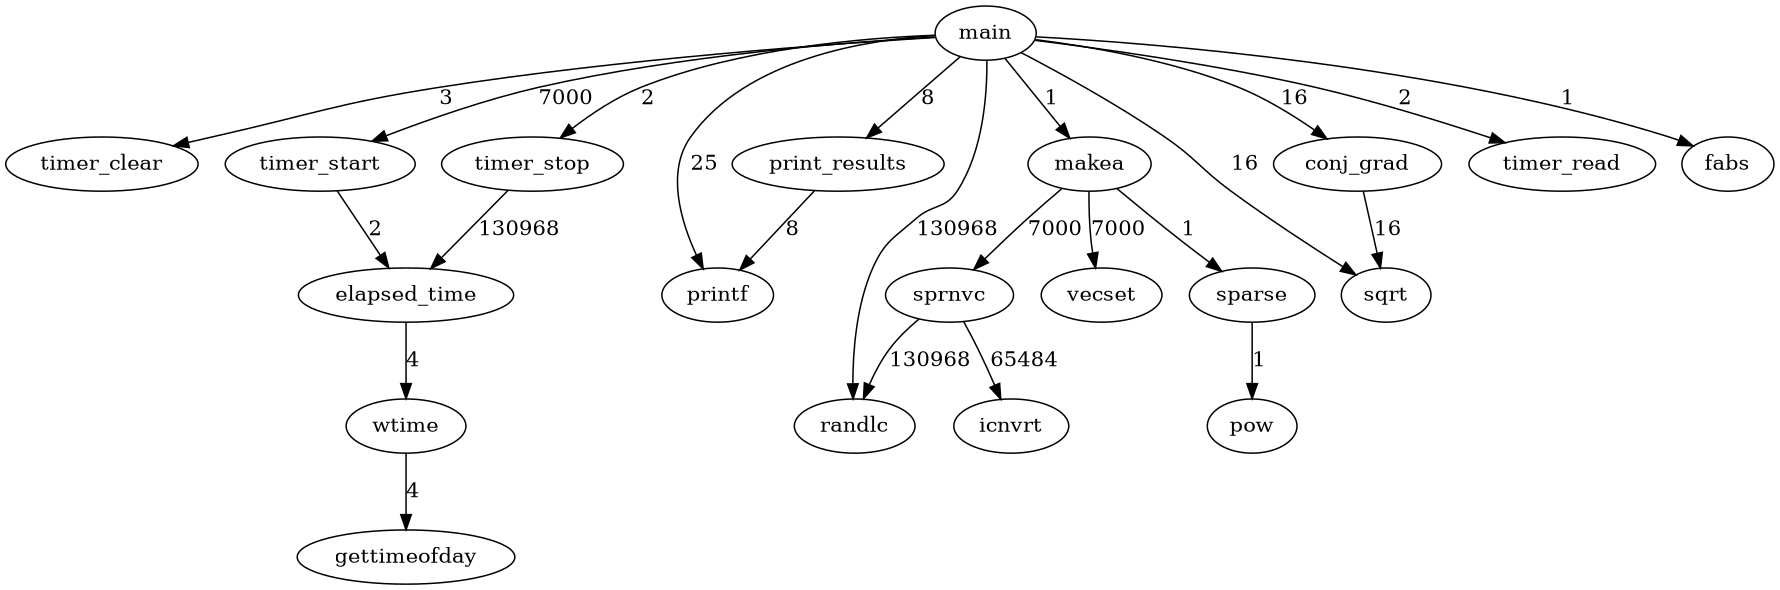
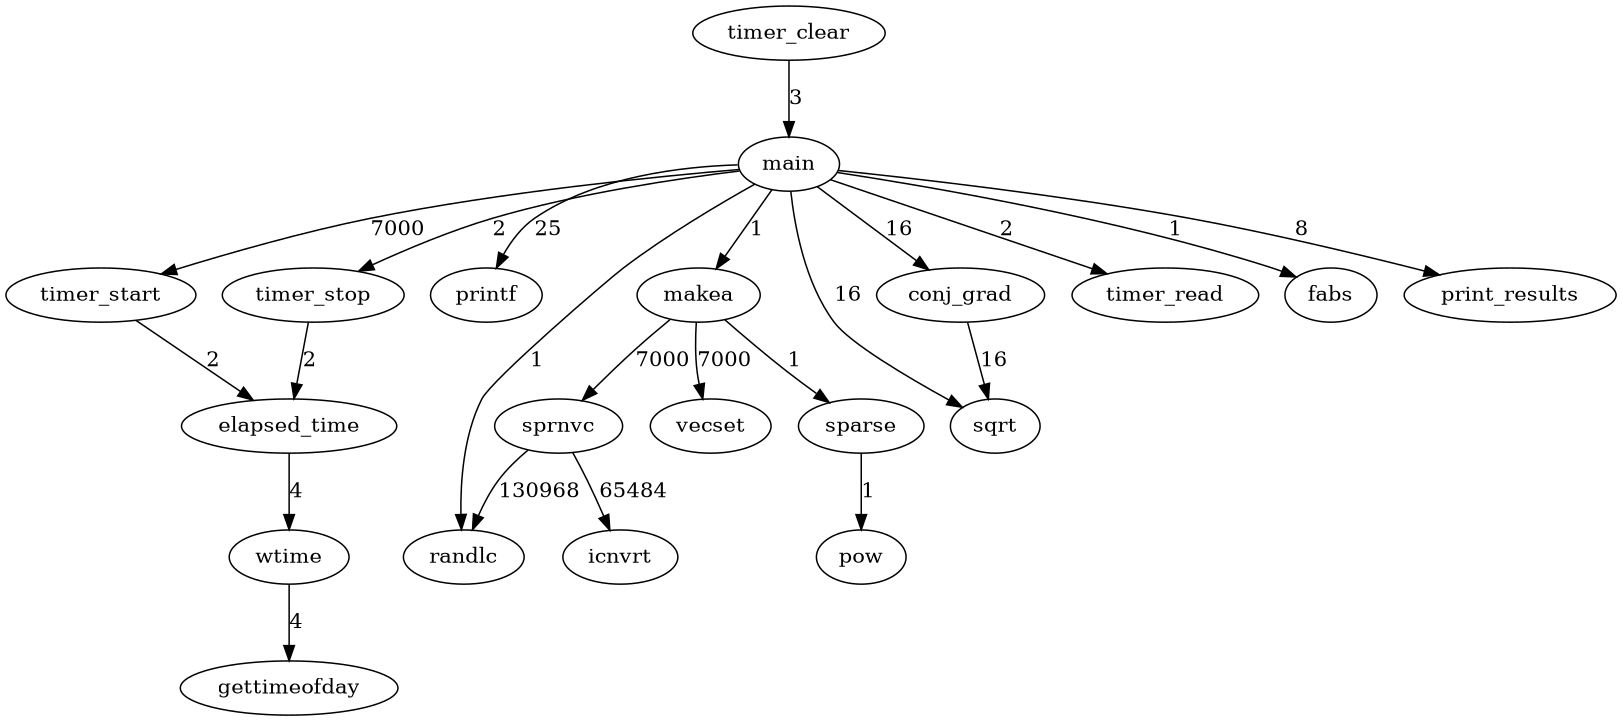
  digraph {
    main
    timer_clear
    timer_start
    printf
    randlc
    makea
    conj_grad
    sqrt
    timer_stop
    timer_read
    fabs
    print_results
    elapsed_time
    sprnvc
    vecset
    sparse
    wtime
    icnvrt
    pow
    gettimeofday
-   main -> timer_clear [label=3]
+   timer_clear -> main [label=3]
    main -> timer_start [label=7000]
    main -> printf [label=25]
-   main -> randlc [label=130968]
+   main -> randlc [label=1]
    main -> makea [label=1]
    main -> conj_grad [label=16]
    main -> sqrt [label=16]
    main -> timer_stop [label=2]
    main -> timer_read [label=2]
    main -> fabs [label=1]
    main -> print_results [label=8]
    timer_start -> elapsed_time [label=2]
    makea -> sprnvc [label=7000]
    makea -> vecset [label=7000]
    makea -> sparse [label=1]
    conj_grad -> sqrt [label=16]
-   timer_stop -> elapsed_time [label=130968]
-   print_results -> printf [label=8]
+   timer_stop -> elapsed_time [label=2]
    elapsed_time -> wtime [label=4]
    sprnvc -> randlc [label=130968]
    sprnvc -> icnvrt [label=65484]
    sparse -> pow [label=1]
    wtime -> gettimeofday [label=4]
  }
